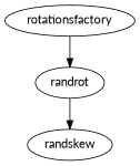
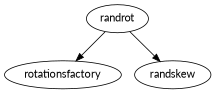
  digraph {
    fontname=Lato
    node [fontname=Lato]
    edge [fontname=Lato]
    rotationsfactory
    randrot
    randskew
-   rotationsfactory -> randrot
+   randrot -> rotationsfactory
    randrot -> randskew
  }
